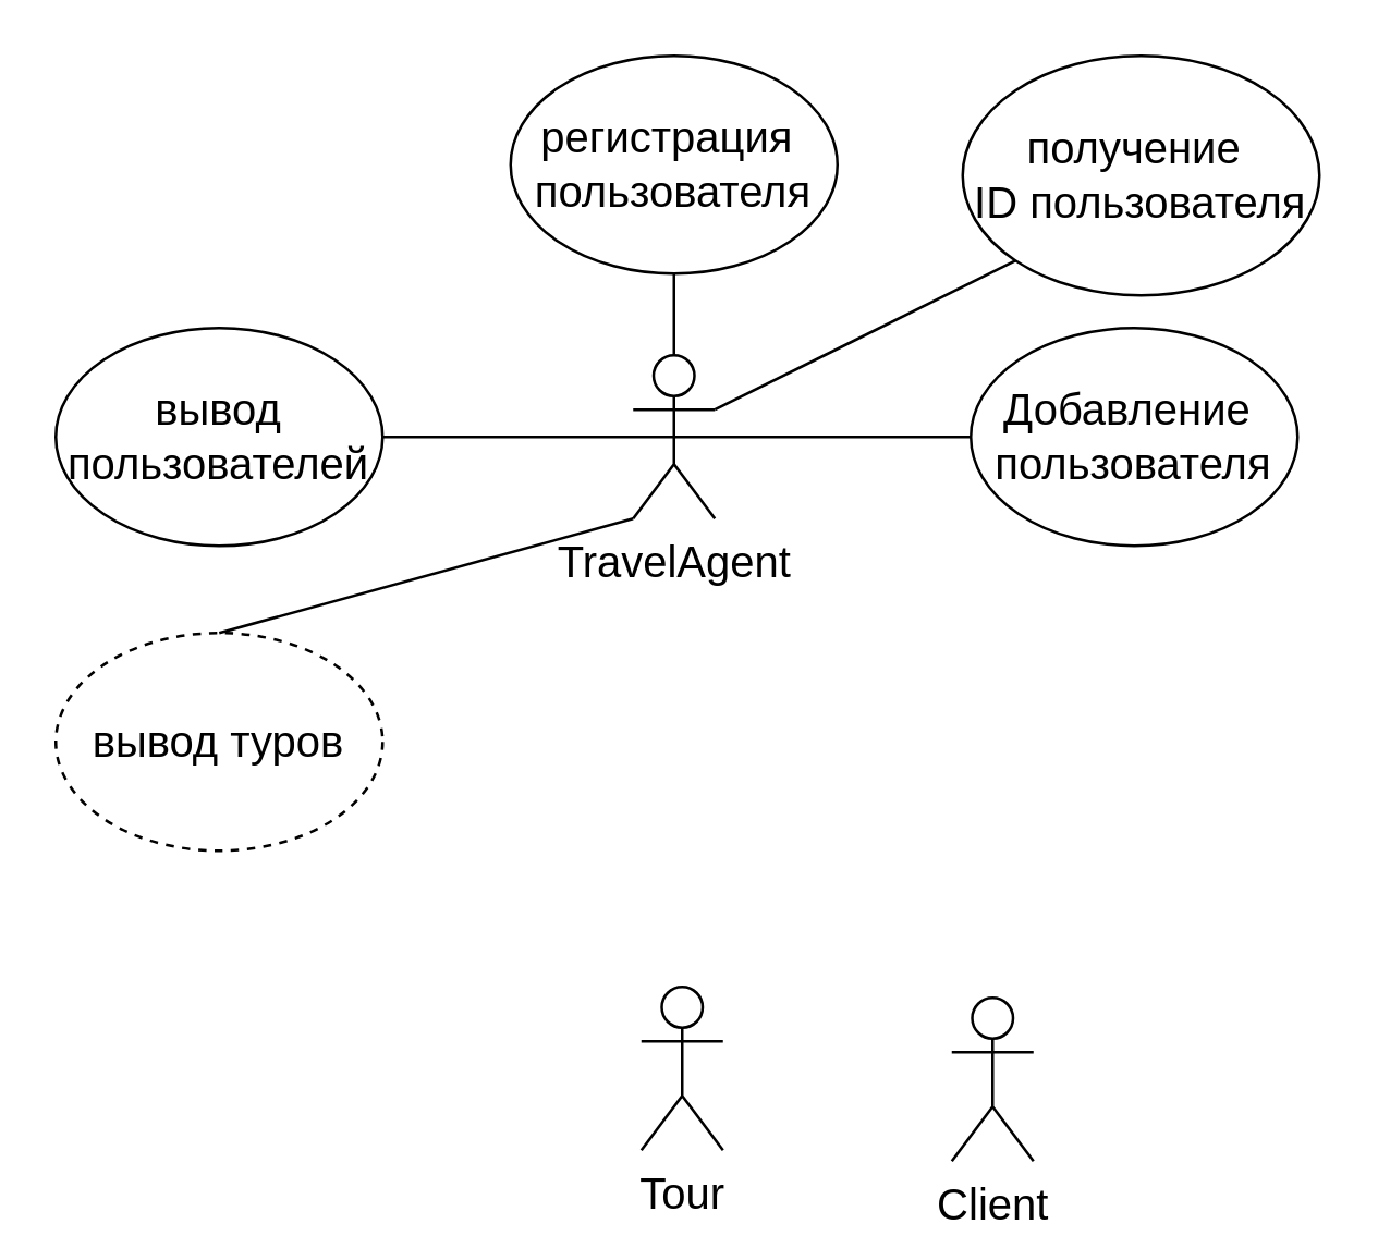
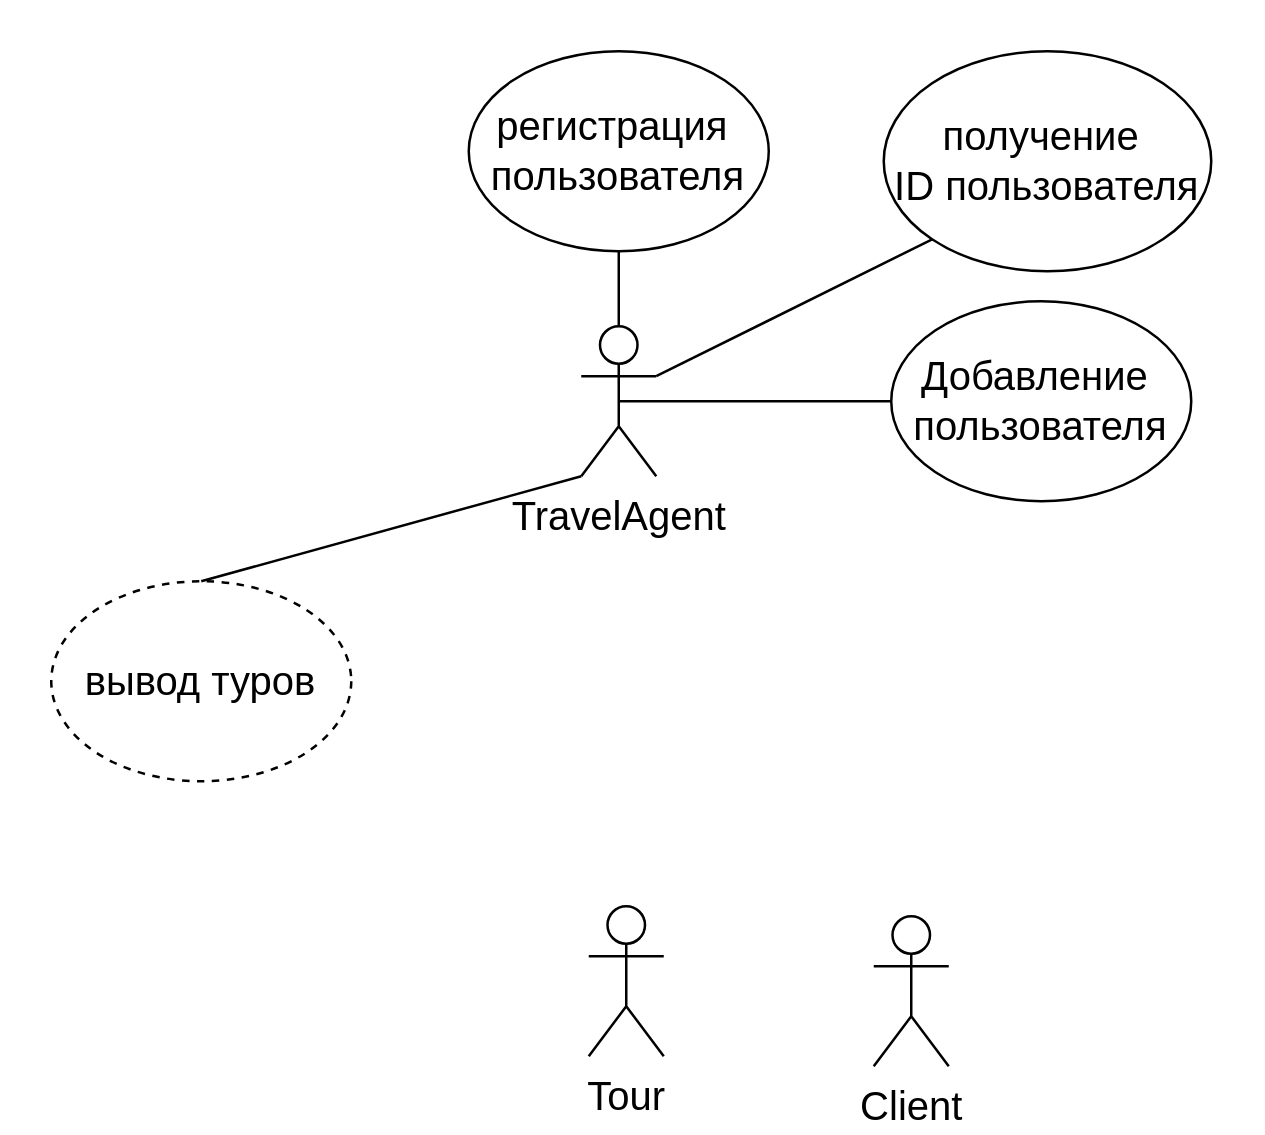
  <mxCell id="0" />
  <mxCell id="1" parent="0" />
  <mxCell id="2" value="TravelAgent" style="shape=umlActor;verticalLabelPosition=bottom;verticalAlign=top;html=1;outlineConnect=0;fontSize=16;" vertex="1" parent="1"><mxGeometry x="232" y="130" width="30" height="60" as="geometry" /></mxCell>
  <mxCell id="3" value="Client" style="shape=umlActor;verticalLabelPosition=bottom;verticalAlign=top;html=1;outlineConnect=0;fontSize=16;" vertex="1" parent="1"><mxGeometry x="349" y="366" width="30" height="60" as="geometry" /></mxCell>
  <mxCell id="4" value="Tour&lt;br&gt;" style="shape=umlActor;verticalLabelPosition=bottom;verticalAlign=top;html=1;outlineConnect=0;fontSize=16;" vertex="1" parent="1"><mxGeometry x="235" y="362" width="30" height="60" as="geometry" /></mxCell>
  <mxCell id="5" value="Добавление&amp;nbsp;&lt;br&gt;пользователя" style="ellipse;whiteSpace=wrap;html=1;fontSize=16;" vertex="1" parent="1"><mxGeometry x="356" y="120" width="120" height="80" as="geometry" /></mxCell>
- <mxCell id="6" value="вывод пользователей" style="ellipse;whiteSpace=wrap;html=1;fontSize=16;" vertex="1" parent="1"><mxGeometry x="20" y="120" width="120" height="80" as="geometry" /></mxCell>
  <mxCell id="7" value="регистрация&amp;nbsp;&lt;br&gt;пользователя" style="ellipse;whiteSpace=wrap;html=1;fontSize=16;" vertex="1" parent="1"><mxGeometry x="187" y="20" width="120" height="80" as="geometry" /></mxCell>
  <mxCell id="8" value="получение&amp;nbsp;&lt;br&gt;ID пользователя" style="ellipse;whiteSpace=wrap;html=1;fontSize=16;" vertex="1" parent="1"><mxGeometry x="353" y="20" width="131" height="88" as="geometry" /></mxCell>
- <mxCell id="9" value="" style="endArrow=none;html=1;rounded=0;fontSize=12;startSize=8;endSize=8;curved=1;entryX=0.5;entryY=0.5;entryDx=0;entryDy=0;entryPerimeter=0;exitX=1;exitY=0.5;exitDx=0;exitDy=0;" edge="1" parent="1" source="6" target="2"><mxGeometry width="50" height="50" relative="1" as="geometry"><mxPoint x="143" y="166" as="sourcePoint" /><mxPoint x="669" y="334" as="targetPoint" /></mxGeometry></mxCell>
  <mxCell id="10" value="" style="endArrow=none;html=1;rounded=0;fontSize=12;startSize=8;endSize=8;curved=1;exitX=0.5;exitY=0;exitDx=0;exitDy=0;exitPerimeter=0;entryX=0.5;entryY=1;entryDx=0;entryDy=0;" edge="1" parent="1" source="2" target="7"><mxGeometry width="50" height="50" relative="1" as="geometry"><mxPoint x="619" y="384" as="sourcePoint" /><mxPoint x="250" y="108" as="targetPoint" /></mxGeometry></mxCell>
  <mxCell id="11" value="" style="endArrow=none;html=1;rounded=0;fontSize=12;startSize=8;endSize=8;curved=1;exitX=0;exitY=0.5;exitDx=0;exitDy=0;entryX=0.5;entryY=0.5;entryDx=0;entryDy=0;entryPerimeter=0;" edge="1" parent="1" source="5" target="2"><mxGeometry width="50" height="50" relative="1" as="geometry"><mxPoint x="143" y="148" as="sourcePoint" /><mxPoint x="228" y="146" as="targetPoint" /></mxGeometry></mxCell>
  <mxCell id="12" value="" style="endArrow=none;html=1;rounded=0;fontSize=12;startSize=8;endSize=8;curved=1;exitX=1;exitY=0.333;exitDx=0;exitDy=0;exitPerimeter=0;entryX=0;entryY=1;entryDx=0;entryDy=0;" edge="1" parent="1" source="2" target="8"><mxGeometry width="50" height="50" relative="1" as="geometry"><mxPoint x="619" y="384" as="sourcePoint" /><mxPoint x="669" y="334" as="targetPoint" /></mxGeometry></mxCell>
  <mxCell id="13" value="вывод туров" style="ellipse;whiteSpace=wrap;html=1;fontSize=16;dashed=1;" vertex="1" parent="1"><mxGeometry x="20" y="232" width="120" height="80" as="geometry" /></mxCell>
  <mxCell id="14" value="" style="endArrow=none;html=1;rounded=0;fontSize=12;startSize=8;endSize=8;curved=1;exitX=0.5;exitY=0;exitDx=0;exitDy=0;entryX=0;entryY=1;entryDx=0;entryDy=0;entryPerimeter=0;" edge="1" parent="1" source="13" target="2"><mxGeometry width="50" height="50" relative="1" as="geometry"><mxPoint x="146" y="239" as="sourcePoint" /><mxPoint x="196" y="189" as="targetPoint" /></mxGeometry></mxCell>
